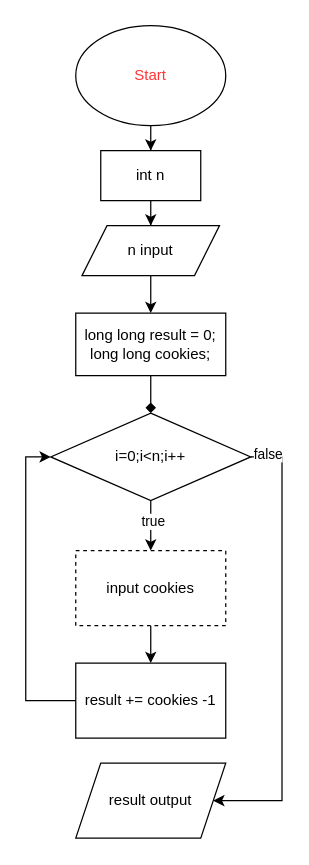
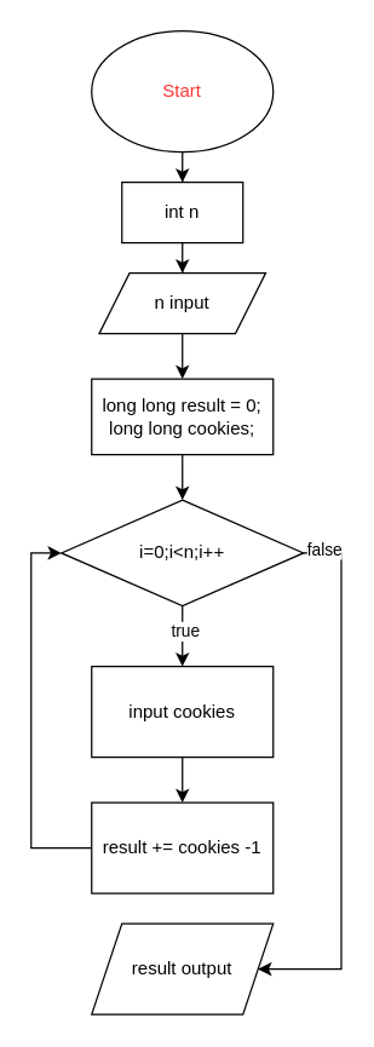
  <mxCell id="0" />
  <mxCell id="1" parent="0" />
  <mxCell id="2" style="edgeStyle=orthogonalEdgeStyle;rounded=0;orthogonalLoop=1;jettySize=auto;html=1;entryX=0.5;entryY=0;entryDx=0;entryDy=0;" edge="1" parent="1" source="3" target="5"><mxGeometry relative="1" as="geometry" /></mxCell>
  <mxCell id="3" value="&lt;font color=&quot;#ff3333&quot;&gt;Start&lt;/font&gt;" style="ellipse;whiteSpace=wrap;html=1;" vertex="1" parent="1"><mxGeometry x="60" width="120" height="80" as="geometry" y="20" /></mxCell>
  <mxCell id="4" style="edgeStyle=orthogonalEdgeStyle;rounded=0;orthogonalLoop=1;jettySize=auto;html=1;entryX=0.5;entryY=0;entryDx=0;entryDy=0;" edge="1" parent="1" source="5" target="7"><mxGeometry relative="1" as="geometry" /></mxCell>
  <mxCell id="5" value="int n" style="rounded=0;whiteSpace=wrap;html=1;" vertex="1" parent="1"><mxGeometry x="80" y="120" width="80" height="40" as="geometry" /></mxCell>
  <mxCell id="6" style="edgeStyle=orthogonalEdgeStyle;rounded=0;orthogonalLoop=1;jettySize=auto;html=1;" edge="1" parent="1" source="7" target="9"><mxGeometry relative="1" as="geometry" /></mxCell>
  <mxCell id="7" value="n input" style="shape=parallelogram;perimeter=parallelogramPerimeter;whiteSpace=wrap;html=1;fixedSize=1;" vertex="1" parent="1"><mxGeometry x="65" y="180" width="110" height="40" as="geometry" /></mxCell>
- <mxCell id="8" style="edgeStyle=orthogonalEdgeStyle;rounded=0;orthogonalLoop=1;jettySize=auto;html=1;endArrow=diamond;" edge="1" parent="1" source="9" target="14"><mxGeometry relative="1" as="geometry" /></mxCell>
+ <mxCell id="8" style="edgeStyle=orthogonalEdgeStyle;rounded=0;orthogonalLoop=1;jettySize=auto;html=1;" edge="1" parent="1" source="9" target="14"><mxGeometry relative="1" as="geometry" /></mxCell>
  <mxCell id="9" value="long long result = 0;&lt;div&gt;long long cookies;&lt;/div&gt;" style="rounded=0;whiteSpace=wrap;html=1;" vertex="1" parent="1"><mxGeometry x="60" y="250" width="120" height="50" as="geometry" /></mxCell>
  <mxCell id="10" style="edgeStyle=orthogonalEdgeStyle;rounded=0;orthogonalLoop=1;jettySize=auto;html=1;" edge="1" parent="1" source="14" target="16"><mxGeometry relative="1" as="geometry" /></mxCell>
  <mxCell id="11" value="true" style="edgeLabel;html=1;align=center;verticalAlign=middle;resizable=0;points=[];" vertex="1" connectable="0" parent="10"><mxGeometry x="-0.2" y="1" relative="1" as="geometry"><mxPoint as="offset" /></mxGeometry></mxCell>
  <mxCell id="12" style="edgeStyle=orthogonalEdgeStyle;rounded=0;orthogonalLoop=1;jettySize=auto;html=1;entryX=1;entryY=0.5;entryDx=0;entryDy=0;" edge="1" parent="1" source="14" target="19"><mxGeometry relative="1" as="geometry"><Array as="points"><mxPoint x="225" y="365" /><mxPoint x="225" y="640" /></Array></mxGeometry></mxCell>
  <mxCell id="13" value="false" style="edgeLabel;html=1;align=center;verticalAlign=middle;resizable=0;points=[];" vertex="1" connectable="0" parent="12"><mxGeometry x="-0.929" y="3" relative="1" as="geometry"><mxPoint as="offset" /></mxGeometry></mxCell>
  <mxCell id="14" value="i=0;i&amp;lt;n;i++" style="rhombus;whiteSpace=wrap;html=1;" vertex="1" parent="1"><mxGeometry x="40" y="330" width="160" height="70" as="geometry" /></mxCell>
  <mxCell id="15" style="edgeStyle=orthogonalEdgeStyle;rounded=0;orthogonalLoop=1;jettySize=auto;html=1;" edge="1" parent="1" source="16" target="18"><mxGeometry relative="1" as="geometry" /></mxCell>
- <mxCell id="16" value="input cookies" style="rounded=0;whiteSpace=wrap;html=1;dashed=1;" vertex="1" parent="1"><mxGeometry x="60" y="440" width="120" height="60" as="geometry" /></mxCell>
+ <mxCell id="16" value="input cookies" style="rounded=0;whiteSpace=wrap;html=1;" vertex="1" parent="1"><mxGeometry x="60" y="440" width="120" height="60" as="geometry" /></mxCell>
  <mxCell id="17" style="edgeStyle=orthogonalEdgeStyle;rounded=0;orthogonalLoop=1;jettySize=auto;html=1;entryX=0;entryY=0.5;entryDx=0;entryDy=0;" edge="1" parent="1" source="18" target="14"><mxGeometry relative="1" as="geometry"><Array as="points"><mxPoint x="20" y="560" /><mxPoint x="20" y="365" /></Array></mxGeometry></mxCell>
  <mxCell id="18" value="result += cookies -1" style="rounded=0;whiteSpace=wrap;html=1;" vertex="1" parent="1"><mxGeometry x="60" y="530" width="120" height="60" as="geometry" /></mxCell>
  <mxCell id="19" value="result output" style="shape=parallelogram;perimeter=parallelogramPerimeter;whiteSpace=wrap;html=1;fixedSize=1;" vertex="1" parent="1"><mxGeometry x="60" y="610" width="120" height="60" as="geometry" /></mxCell>
